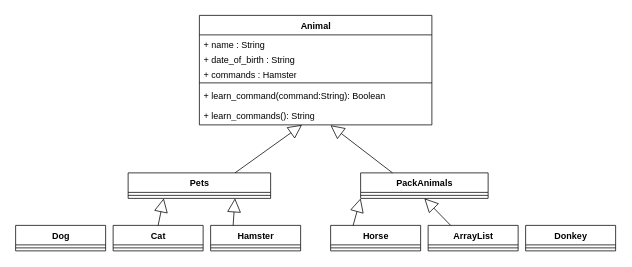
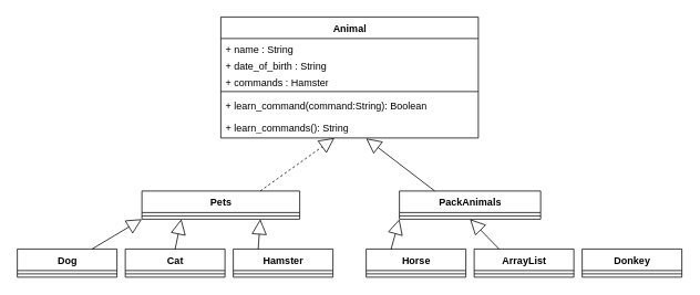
  <mxCell id="0" />
  <mxCell id="1" parent="0" />
  <mxCell id="2" value="Animal" style="swimlane;fontStyle=1;align=center;verticalAlign=top;childLayout=stackLayout;horizontal=1;startSize=26;horizontalStack=0;resizeParent=1;resizeParentMax=0;resizeLast=0;collapsible=1;marginBottom=0;fillStyle=solid;strokeColor=default;html=1;" parent="1" vertex="1"><mxGeometry x="265" y="20" width="310" height="146" as="geometry" /></mxCell>
  <mxCell id="3" value="&lt;div&gt;&lt;span style=&quot;background-color: initial;&quot;&gt;+ name : String&lt;/span&gt;&lt;/div&gt;" style="text;strokeColor=none;fillColor=none;align=left;verticalAlign=top;spacingLeft=4;spacingRight=4;overflow=hidden;rotatable=0;points=[[0,0.5],[1,0.5]];portConstraint=eastwest;fillStyle=solid;html=1;" parent="2" vertex="1"><mxGeometry y="26" width="310" height="20" as="geometry" /></mxCell>
  <mxCell id="4" value="+ date_of_birth : String" style="text;strokeColor=none;fillColor=none;align=left;verticalAlign=top;spacingLeft=4;spacingRight=4;overflow=hidden;rotatable=0;points=[[0,0.5],[1,0.5]];portConstraint=eastwest;fillStyle=solid;html=1;" parent="2" vertex="1"><mxGeometry y="46" width="310" height="20" as="geometry" /></mxCell>
  <mxCell id="5" value="+ commands : Hamster" style="text;strokeColor=none;fillColor=none;align=left;verticalAlign=top;spacingLeft=4;spacingRight=4;overflow=hidden;rotatable=0;points=[[0,0.5],[1,0.5]];portConstraint=eastwest;fillStyle=solid;html=1;" parent="2" vertex="1"><mxGeometry y="66" width="310" height="20" as="geometry" /></mxCell>
  <mxCell id="6" value="" style="line;strokeWidth=1;fillColor=none;align=left;verticalAlign=middle;spacingTop=-1;spacingLeft=3;spacingRight=3;rotatable=0;labelPosition=right;points=[];portConstraint=eastwest;strokeColor=inherit;fillStyle=solid;html=1;" parent="2" vertex="1"><mxGeometry y="86" width="310" height="8" as="geometry" /></mxCell>
  <mxCell id="7" value="+ learn_command(command:String): Boolean" style="text;strokeColor=none;fillColor=none;align=left;verticalAlign=top;spacingLeft=4;spacingRight=4;overflow=hidden;rotatable=0;points=[[0,0.5],[1,0.5]];portConstraint=eastwest;fillStyle=solid;html=1;" parent="2" vertex="1"><mxGeometry y="94" width="310" height="26" as="geometry" /></mxCell>
  <mxCell id="8" value="+ learn_commands(): String" style="text;strokeColor=none;fillColor=none;align=left;verticalAlign=top;spacingLeft=4;spacingRight=4;overflow=hidden;rotatable=0;points=[[0,0.5],[1,0.5]];portConstraint=eastwest;fillStyle=solid;html=1;" parent="2" vertex="1"><mxGeometry y="120" width="310" height="26" as="geometry" /></mxCell>
- <mxCell id="9" value="" style="endArrow=block;endSize=16;endFill=0;html=1;rounded=0;exitX=0.75;exitY=0;exitDx=0;exitDy=0;" parent="1" source="10" target="8" edge="1"><mxGeometry width="160" relative="1" as="geometry"><mxPoint x="250" y="260" as="sourcePoint" /><mxPoint x="370" y="340" as="targetPoint" /></mxGeometry></mxCell>
+ <mxCell id="9" value="" style="endArrow=block;endSize=16;endFill=0;html=1;rounded=0;exitX=0.75;exitY=0;exitDx=0;exitDy=0;dashed=1;" parent="1" source="10" target="8" edge="1"><mxGeometry width="160" relative="1" as="geometry"><mxPoint x="250" y="260" as="sourcePoint" /><mxPoint x="370" y="340" as="targetPoint" /></mxGeometry></mxCell>
  <mxCell id="10" value="Pets" style="swimlane;fontStyle=1;align=center;verticalAlign=top;childLayout=stackLayout;horizontal=1;startSize=26;horizontalStack=0;resizeParent=1;resizeParentMax=0;resizeLast=0;collapsible=1;marginBottom=0;fillStyle=solid;strokeColor=default;html=1;" parent="1" vertex="1"><mxGeometry x="170" y="230" width="190" height="34" as="geometry" /></mxCell>
  <mxCell id="11" value="" style="line;strokeWidth=1;fillColor=none;align=left;verticalAlign=middle;spacingTop=-1;spacingLeft=3;spacingRight=3;rotatable=0;labelPosition=right;points=[];portConstraint=eastwest;strokeColor=inherit;fillStyle=solid;html=1;" parent="10" vertex="1"><mxGeometry y="26" width="190" height="8" as="geometry" /></mxCell>
  <mxCell id="12" value="PackAnimals" style="swimlane;fontStyle=1;align=center;verticalAlign=top;childLayout=stackLayout;horizontal=1;startSize=26;horizontalStack=0;resizeParent=1;resizeParentMax=0;resizeLast=0;collapsible=1;marginBottom=0;fillStyle=solid;strokeColor=default;html=1;" parent="1" vertex="1"><mxGeometry x="480" y="230" width="170" height="34" as="geometry" /></mxCell>
  <mxCell id="13" value="" style="line;strokeWidth=1;fillColor=none;align=left;verticalAlign=middle;spacingTop=-1;spacingLeft=3;spacingRight=3;rotatable=0;labelPosition=right;points=[];portConstraint=eastwest;strokeColor=inherit;fillStyle=solid;html=1;" parent="12" vertex="1"><mxGeometry y="26" width="170" height="8" as="geometry" /></mxCell>
  <mxCell id="14" value="" style="endArrow=block;endSize=16;endFill=0;html=1;rounded=0;exitX=0.25;exitY=0;exitDx=0;exitDy=0;entryX=0.564;entryY=1.019;entryDx=0;entryDy=0;entryPerimeter=0;" parent="1" source="12" target="8" edge="1"><mxGeometry width="160" relative="1" as="geometry"><mxPoint x="255" y="270" as="sourcePoint" /><mxPoint x="408.738" y="176" as="targetPoint" /></mxGeometry></mxCell>
  <mxCell id="15" value="Dog" style="swimlane;fontStyle=1;align=center;verticalAlign=top;childLayout=stackLayout;horizontal=1;startSize=26;horizontalStack=0;resizeParent=1;resizeParentMax=0;resizeLast=0;collapsible=1;marginBottom=0;fillStyle=solid;strokeColor=default;html=1;" parent="1" vertex="1"><mxGeometry x="20" y="300" width="120" height="34" as="geometry" /></mxCell>
  <mxCell id="16" value="" style="line;strokeWidth=1;fillColor=none;align=left;verticalAlign=middle;spacingTop=-1;spacingLeft=3;spacingRight=3;rotatable=0;labelPosition=right;points=[];portConstraint=eastwest;strokeColor=inherit;fillStyle=solid;html=1;" parent="15" vertex="1"><mxGeometry y="26" width="120" height="8" as="geometry" /></mxCell>
  <mxCell id="17" value="Cat" style="swimlane;fontStyle=1;align=center;verticalAlign=top;childLayout=stackLayout;horizontal=1;startSize=26;horizontalStack=0;resizeParent=1;resizeParentMax=0;resizeLast=0;collapsible=1;marginBottom=0;fillStyle=solid;strokeColor=default;html=1;" parent="1" vertex="1"><mxGeometry x="150" y="300" width="120" height="34" as="geometry" /></mxCell>
  <mxCell id="18" value="" style="line;strokeWidth=1;fillColor=none;align=left;verticalAlign=middle;spacingTop=-1;spacingLeft=3;spacingRight=3;rotatable=0;labelPosition=right;points=[];portConstraint=eastwest;strokeColor=inherit;fillStyle=solid;html=1;" parent="17" vertex="1"><mxGeometry y="26" width="120" height="8" as="geometry" /></mxCell>
  <mxCell id="19" value="Hamster" style="swimlane;fontStyle=1;align=center;verticalAlign=top;childLayout=stackLayout;horizontal=1;startSize=26;horizontalStack=0;resizeParent=1;resizeParentMax=0;resizeLast=0;collapsible=1;marginBottom=0;fillStyle=solid;strokeColor=default;html=1;" parent="1" vertex="1"><mxGeometry x="280" y="300" width="120" height="34" as="geometry" /></mxCell>
  <mxCell id="20" value="" style="line;strokeWidth=1;fillColor=none;align=left;verticalAlign=middle;spacingTop=-1;spacingLeft=3;spacingRight=3;rotatable=0;labelPosition=right;points=[];portConstraint=eastwest;strokeColor=inherit;fillStyle=solid;html=1;" parent="19" vertex="1"><mxGeometry y="26" width="120" height="8" as="geometry" /></mxCell>
+ <mxCell id="21" value="" style="endArrow=block;endSize=16;endFill=0;html=1;rounded=0;exitX=0.75;exitY=0;exitDx=0;exitDy=0;entryX=0;entryY=1;entryDx=0;entryDy=0;" parent="1" source="15" target="10" edge="1"><mxGeometry width="160" relative="1" as="geometry"><mxPoint x="322.5" y="240" as="sourcePoint" /><mxPoint x="411.851" y="176" as="targetPoint" /></mxGeometry></mxCell>
  <mxCell id="22" value="" style="endArrow=block;endSize=16;endFill=0;html=1;rounded=0;exitX=0.5;exitY=0;exitDx=0;exitDy=0;entryX=0.25;entryY=1;entryDx=0;entryDy=0;" parent="1" source="17" target="10" edge="1"><mxGeometry width="160" relative="1" as="geometry"><mxPoint x="120" y="310" as="sourcePoint" /><mxPoint x="220" y="270" as="targetPoint" /></mxGeometry></mxCell>
  <mxCell id="23" value="" style="endArrow=block;endSize=16;endFill=0;html=1;rounded=0;exitX=0.25;exitY=0;exitDx=0;exitDy=0;entryX=0.75;entryY=1;entryDx=0;entryDy=0;" parent="1" source="19" target="10" edge="1"><mxGeometry width="160" relative="1" as="geometry"><mxPoint x="300" y="300" as="sourcePoint" /><mxPoint x="320" y="270" as="targetPoint" /></mxGeometry></mxCell>
  <mxCell id="24" value="Horse" style="swimlane;fontStyle=1;align=center;verticalAlign=top;childLayout=stackLayout;horizontal=1;startSize=26;horizontalStack=0;resizeParent=1;resizeParentMax=0;resizeLast=0;collapsible=1;marginBottom=0;fillStyle=solid;strokeColor=default;html=1;" parent="1" vertex="1"><mxGeometry x="440" y="300" width="120" height="34" as="geometry" /></mxCell>
  <mxCell id="25" value="" style="line;strokeWidth=1;fillColor=none;align=left;verticalAlign=middle;spacingTop=-1;spacingLeft=3;spacingRight=3;rotatable=0;labelPosition=right;points=[];portConstraint=eastwest;strokeColor=inherit;fillStyle=solid;html=1;" parent="24" vertex="1"><mxGeometry y="26" width="120" height="8" as="geometry" /></mxCell>
  <mxCell id="26" value="" style="endArrow=block;endSize=16;endFill=0;html=1;rounded=0;exitX=0.25;exitY=0;exitDx=0;exitDy=0;entryX=0;entryY=1;entryDx=0;entryDy=0;" parent="1" source="24" target="12" edge="1"><mxGeometry width="160" relative="1" as="geometry"><mxPoint x="460" y="300" as="sourcePoint" /><mxPoint x="472.5" y="264" as="targetPoint" /></mxGeometry></mxCell>
  <mxCell id="27" value="ArrayList" style="swimlane;fontStyle=1;align=center;verticalAlign=top;childLayout=stackLayout;horizontal=1;startSize=26;horizontalStack=0;resizeParent=1;resizeParentMax=0;resizeLast=0;collapsible=1;marginBottom=0;fillStyle=solid;strokeColor=default;html=1;" parent="1" vertex="1"><mxGeometry x="570" y="300" width="120" height="34" as="geometry" /></mxCell>
  <mxCell id="28" value="" style="line;strokeWidth=1;fillColor=none;align=left;verticalAlign=middle;spacingTop=-1;spacingLeft=3;spacingRight=3;rotatable=0;labelPosition=right;points=[];portConstraint=eastwest;strokeColor=inherit;fillStyle=solid;html=1;" parent="27" vertex="1"><mxGeometry y="26" width="120" height="8" as="geometry" /></mxCell>
  <mxCell id="29" value="" style="endArrow=block;endSize=16;endFill=0;html=1;rounded=0;exitX=0.25;exitY=0;exitDx=0;exitDy=0;entryX=0.5;entryY=1;entryDx=0;entryDy=0;" parent="1" source="27" target="12" edge="1"><mxGeometry width="160" relative="1" as="geometry"><mxPoint x="590" y="300" as="sourcePoint" /><mxPoint x="602.5" y="264" as="targetPoint" /></mxGeometry></mxCell>
  <mxCell id="30" value="Donkey" style="swimlane;fontStyle=1;align=center;verticalAlign=top;childLayout=stackLayout;horizontal=1;startSize=26;horizontalStack=0;resizeParent=1;resizeParentMax=0;resizeLast=0;collapsible=1;marginBottom=0;fillStyle=solid;strokeColor=default;html=1;" parent="1" vertex="1"><mxGeometry x="700" y="300" width="120" height="34" as="geometry" /></mxCell>
  <mxCell id="31" value="" style="line;strokeWidth=1;fillColor=none;align=left;verticalAlign=middle;spacingTop=-1;spacingLeft=3;spacingRight=3;rotatable=0;labelPosition=right;points=[];portConstraint=eastwest;strokeColor=inherit;fillStyle=solid;html=1;" parent="30" vertex="1"><mxGeometry y="26" width="120" height="8" as="geometry" /></mxCell>
